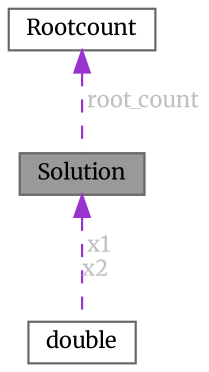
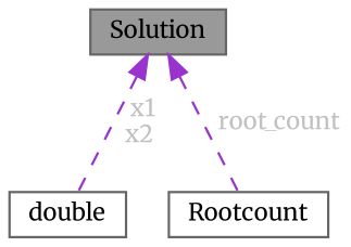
  digraph {
    fontname=Merriweather
    node [color=gray40 fillcolor=white fontname=Merriweather fontsize=10 shape=box style=filled]
    edge [color=darkorchid3 dir=back fontcolor=grey fontname=Merriweather fontsize=10 labelfontname=Helvetica labelfontsize=10 style=dashed]
    n1 [fillcolor=grey60 fontcolor=black height=0.2 label=Solution width=0.4]
    n2 [height=0.2 label=double width=0.4]
    n3 [height=0.2 label=Rootcount width=0.4]
    n1 -> n2 [label=" x1\nx2"]
-   n3 -> n1 [label=" root_count"]
+   n1 -> n3 [label=" root_count"]
  }
